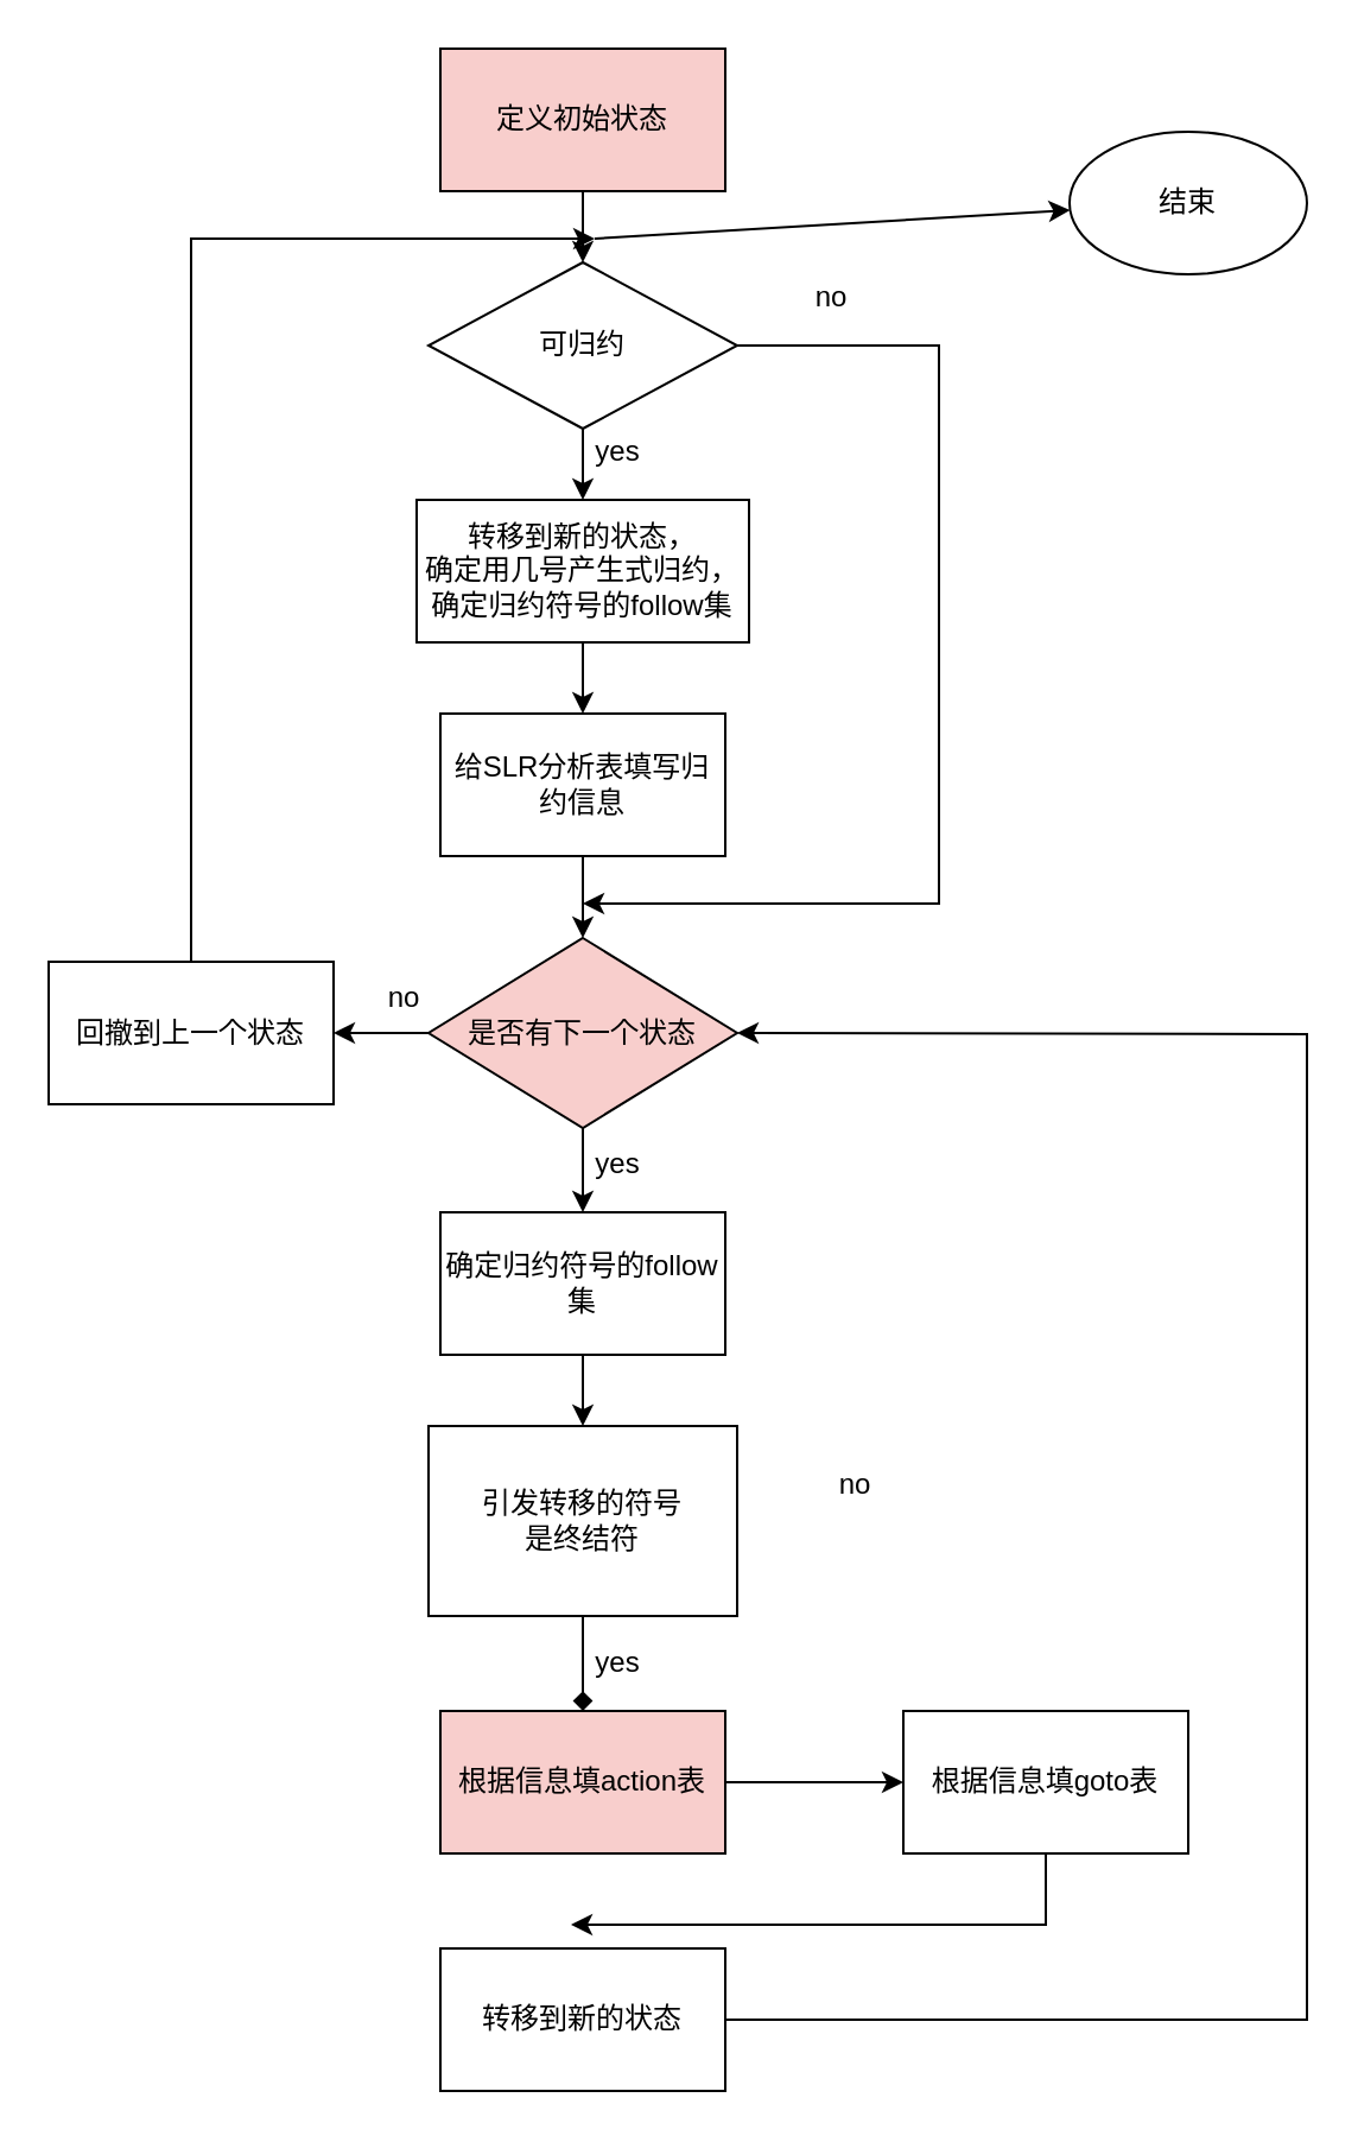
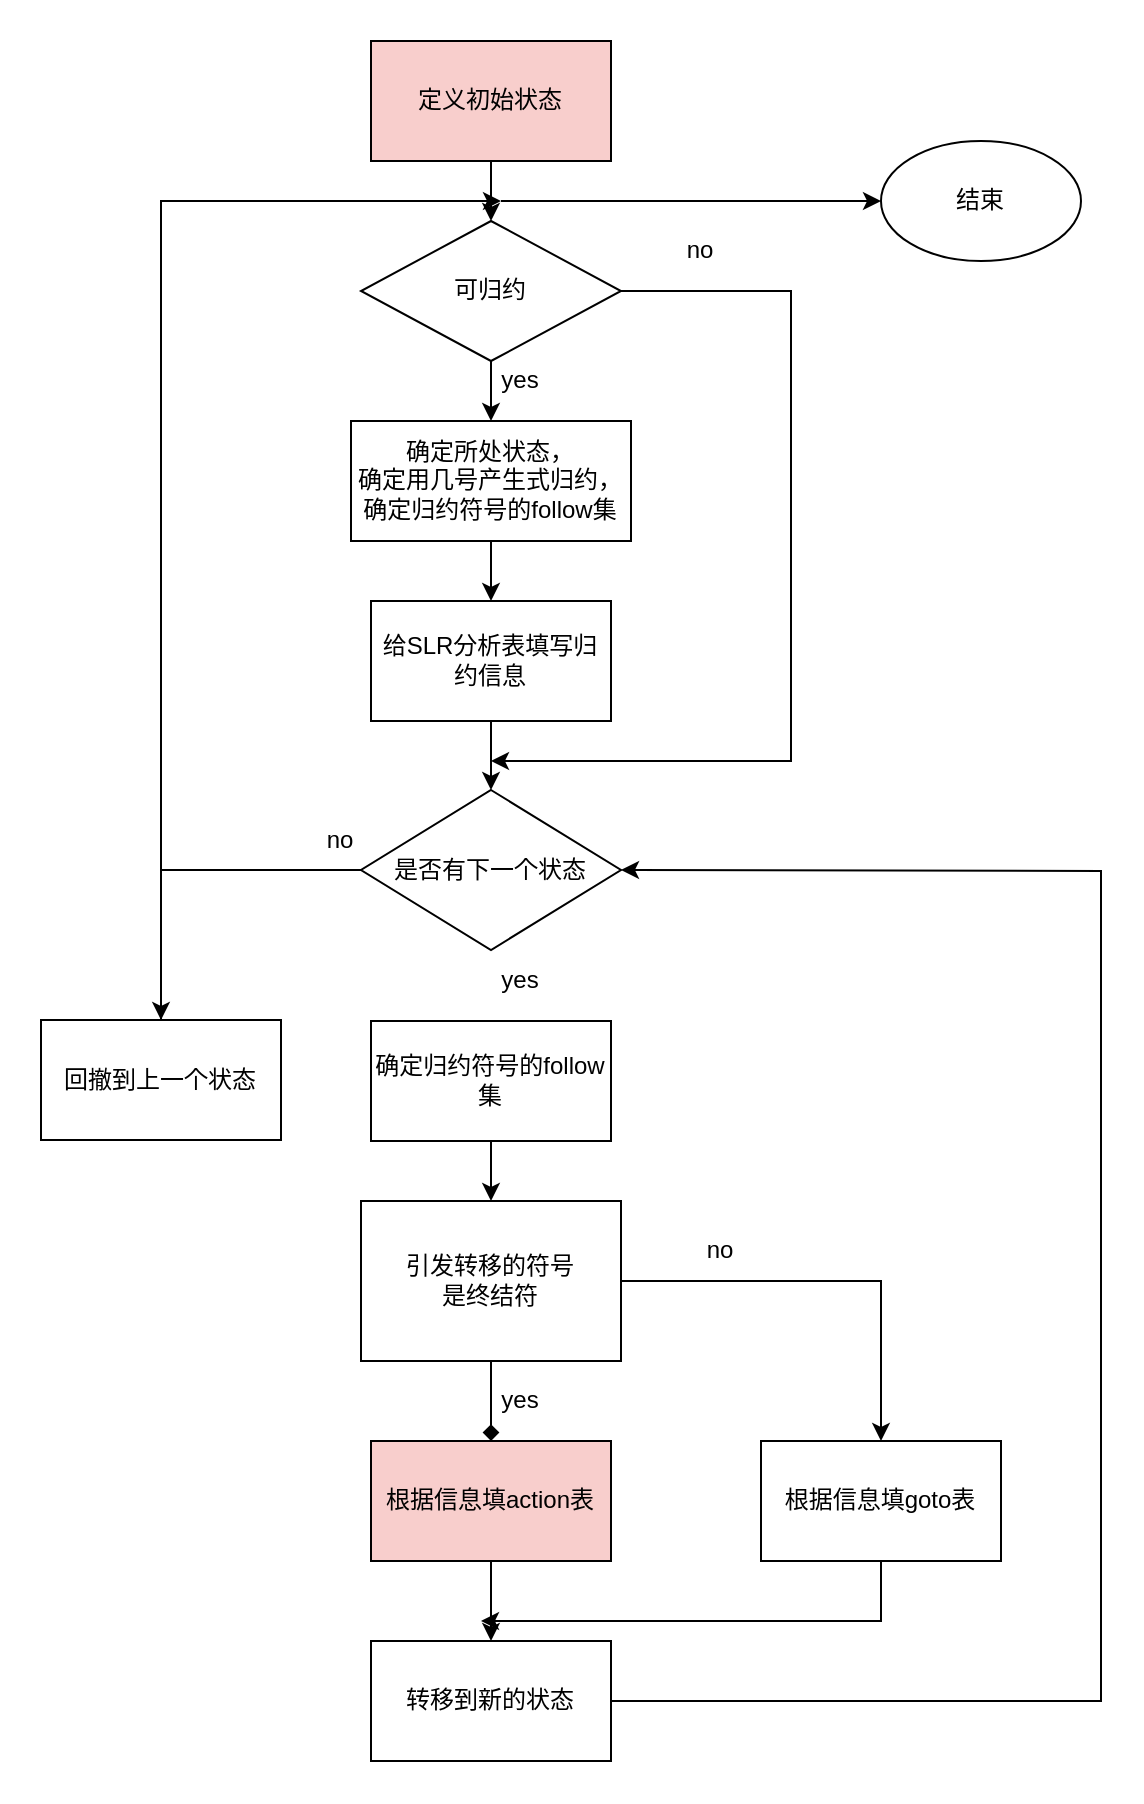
  <mxCell id="0" />
  <mxCell id="1" parent="0" />
  <mxCell id="2" value="" style="edgeStyle=orthogonalEdgeStyle;rounded=0;orthogonalLoop=1;jettySize=auto;html=1;" edge="1" parent="1" source="3" target="6"><mxGeometry relative="1" as="geometry" /></mxCell>
  <mxCell id="3" value="定义初始状态" style="whiteSpace=wrap;html=1;fillColor=#f8cecc;" vertex="1" parent="1"><mxGeometry x="185" y="20" width="120" height="60" as="geometry" /></mxCell>
  <mxCell id="4" value="" style="edgeStyle=orthogonalEdgeStyle;rounded=0;orthogonalLoop=1;jettySize=auto;html=1;" edge="1" parent="1" source="6" target="8"><mxGeometry relative="1" as="geometry" /></mxCell>
  <mxCell id="5" value="" style="edgeStyle=orthogonalEdgeStyle;rounded=0;orthogonalLoop=1;jettySize=auto;html=1;" edge="1" parent="1" source="6"><mxGeometry relative="1" as="geometry"><mxPoint x="245" y="380" as="targetPoint" /><Array as="points"><mxPoint x="395" y="145" /></Array></mxGeometry></mxCell>
  <mxCell id="6" value="可归约" style="rhombus;whiteSpace=wrap;html=1;" vertex="1" parent="1"><mxGeometry x="180" y="110" width="130" height="70" as="geometry" /></mxCell>
  <mxCell id="7" value="" style="edgeStyle=orthogonalEdgeStyle;rounded=0;orthogonalLoop=1;jettySize=auto;html=1;" edge="1" parent="1" source="8" target="11"><mxGeometry relative="1" as="geometry" /></mxCell>
- <mxCell id="8" value="转移到新的状态，&lt;br&gt;确定用几号产生式归约，&lt;br&gt;确定归约符号的follow集" style="whiteSpace=wrap;html=1;" vertex="1" parent="1"><mxGeometry x="175" y="210" width="140" height="60" as="geometry" /></mxCell>
+ <mxCell id="8" value="确定所处状态，&lt;br&gt;确定用几号产生式归约，&lt;br&gt;确定归约符号的follow集" style="whiteSpace=wrap;html=1;" vertex="1" parent="1"><mxGeometry x="175" y="210" width="140" height="60" as="geometry" /></mxCell>
  <mxCell id="9" value="yes" style="text;html=1;strokeColor=none;fillColor=none;align=center;verticalAlign=middle;whiteSpace=wrap;rounded=0;" vertex="1" parent="1"><mxGeometry x="230" y="170" width="60" height="40" as="geometry" /></mxCell>
  <mxCell id="10" value="" style="edgeStyle=orthogonalEdgeStyle;rounded=0;orthogonalLoop=1;jettySize=auto;html=1;" edge="1" parent="1" source="11" target="14"><mxGeometry relative="1" as="geometry" /></mxCell>
  <mxCell id="11" value="给SLR分析表填写归约信息" style="whiteSpace=wrap;html=1;" vertex="1" parent="1"><mxGeometry x="185" y="300" width="120" height="60" as="geometry" /></mxCell>
- <mxCell id="12" value="" style="edgeStyle=orthogonalEdgeStyle;rounded=0;orthogonalLoop=1;jettySize=auto;html=1;" edge="1" parent="1" source="14" target="17"><mxGeometry relative="1" as="geometry" /></mxCell>
  <mxCell id="13" value="" style="edgeStyle=orthogonalEdgeStyle;rounded=0;orthogonalLoop=1;jettySize=auto;html=1;" edge="1" parent="1" source="14" target="19"><mxGeometry relative="1" as="geometry" /></mxCell>
- <mxCell id="14" value="是否有下一个状态" style="rhombus;whiteSpace=wrap;html=1;fillColor=#f8cecc;" vertex="1" parent="1"><mxGeometry x="180" y="394.5" width="130" height="80" as="geometry" /></mxCell>
+ <mxCell id="14" value="是否有下一个状态" style="rhombus;whiteSpace=wrap;html=1;" vertex="1" parent="1"><mxGeometry x="180" y="394.5" width="130" height="80" as="geometry" /></mxCell>
  <mxCell id="15" value="no" style="text;html=1;strokeColor=none;fillColor=none;align=center;verticalAlign=middle;whiteSpace=wrap;rounded=0;" vertex="1" parent="1"><mxGeometry x="320" y="110" width="60" height="30" as="geometry" /></mxCell>
  <mxCell id="16" value="" style="edgeStyle=orthogonalEdgeStyle;rounded=0;orthogonalLoop=1;jettySize=auto;html=1;" edge="1" parent="1" source="17" target="24"><mxGeometry relative="1" as="geometry" /></mxCell>
  <mxCell id="17" value="确定归约符号的follow集" style="whiteSpace=wrap;html=1;" vertex="1" parent="1"><mxGeometry x="185" y="510" width="120" height="60" as="geometry" /></mxCell>
  <mxCell id="18" value="yes" style="text;html=1;strokeColor=none;fillColor=none;align=center;verticalAlign=middle;whiteSpace=wrap;rounded=0;" vertex="1" parent="1"><mxGeometry x="230" y="470" width="60" height="40" as="geometry" /></mxCell>
- <mxCell id="19" value="回撤到上一个状态" style="whiteSpace=wrap;html=1;" vertex="1" parent="1"><mxGeometry x="20" y="404.5" width="120" height="60" as="geometry" /></mxCell>
+ <mxCell id="19" value="回撤到上一个状态" style="whiteSpace=wrap;html=1;" vertex="1" parent="1"><mxGeometry x="20" y="509.5" width="120" height="60" as="geometry" /></mxCell>
  <mxCell id="20" value="no" style="text;html=1;strokeColor=none;fillColor=none;align=center;verticalAlign=middle;whiteSpace=wrap;rounded=0;" vertex="1" parent="1"><mxGeometry x="140" y="404.5" width="60" height="30" as="geometry" /></mxCell>
  <mxCell id="21" value="" style="endArrow=classic;html=1;rounded=0;exitX=0.5;exitY=0;exitDx=0;exitDy=0;" edge="1" parent="1" source="19"><mxGeometry width="50" height="50" relative="1" as="geometry"><mxPoint x="80" y="400" as="sourcePoint" /><mxPoint x="250" y="100" as="targetPoint" /><Array as="points"><mxPoint x="80" y="100" /></Array></mxGeometry></mxCell>
  <mxCell id="22" value="" style="edgeStyle=orthogonalEdgeStyle;rounded=0;orthogonalLoop=1;jettySize=auto;html=1;endArrow=diamond;" edge="1" parent="1" source="24" target="26"><mxGeometry relative="1" as="geometry" /></mxCell>
+ <mxCell id="23" value="" style="edgeStyle=orthogonalEdgeStyle;rounded=0;orthogonalLoop=1;jettySize=auto;html=1;" edge="1" parent="1" source="24" target="28"><mxGeometry relative="1" as="geometry" /></mxCell>
  <mxCell id="24" value="引发转移的符号&lt;br&gt;是终结符" style="whiteSpace=wrap;html=1;rounded=0;" vertex="1" parent="1"><mxGeometry x="180" y="600" width="130" height="80" as="geometry" /></mxCell>
- <mxCell id="25" value="" style="edgeStyle=orthogonalEdgeStyle;rounded=0;orthogonalLoop=1;jettySize=auto;html=1;" edge="1" parent="1" source="26" target="28"><mxGeometry relative="1" as="geometry" /></mxCell>
+ <mxCell id="25" value="" style="edgeStyle=orthogonalEdgeStyle;rounded=0;orthogonalLoop=1;jettySize=auto;html=1;" edge="1" parent="1" source="26" target="30"><mxGeometry relative="1" as="geometry" /></mxCell>
  <mxCell id="26" value="根据信息填action表" style="whiteSpace=wrap;html=1;fillColor=#f8cecc;" vertex="1" parent="1"><mxGeometry x="185" y="720" width="120" height="60" as="geometry" /></mxCell>
  <mxCell id="27" value="yes" style="text;html=1;strokeColor=none;fillColor=none;align=center;verticalAlign=middle;whiteSpace=wrap;rounded=0;" vertex="1" parent="1"><mxGeometry x="230" y="680" width="60" height="40" as="geometry" /></mxCell>
  <mxCell id="28" value="根据信息填goto表" style="whiteSpace=wrap;html=1;" vertex="1" parent="1"><mxGeometry x="380" y="720" width="120" height="60" as="geometry" /></mxCell>
  <mxCell id="29" value="no" style="text;html=1;strokeColor=none;fillColor=none;align=center;verticalAlign=middle;whiteSpace=wrap;rounded=0;" vertex="1" parent="1"><mxGeometry x="330" y="610" width="60" height="30" as="geometry" /></mxCell>
  <mxCell id="30" value="转移到新的状态" style="whiteSpace=wrap;html=1;" vertex="1" parent="1"><mxGeometry x="185" y="820" width="120" height="60" as="geometry" /></mxCell>
  <mxCell id="31" value="" style="endArrow=classic;html=1;rounded=0;exitX=0.5;exitY=1;exitDx=0;exitDy=0;" edge="1" parent="1" source="28"><mxGeometry width="50" height="50" relative="1" as="geometry"><mxPoint x="100" y="740" as="sourcePoint" /><mxPoint x="240" y="810" as="targetPoint" /><Array as="points"><mxPoint x="440" y="810" /></Array></mxGeometry></mxCell>
  <mxCell id="32" value="" style="endArrow=classic;html=1;rounded=0;exitX=1;exitY=0.5;exitDx=0;exitDy=0;entryX=1;entryY=0.5;entryDx=0;entryDy=0;" edge="1" parent="1" source="30" target="14"><mxGeometry width="50" height="50" relative="1" as="geometry"><mxPoint x="180" y="850" as="sourcePoint" /><mxPoint x="550" y="380" as="targetPoint" /><Array as="points"><mxPoint x="550" y="850" /><mxPoint x="550" y="435" /></Array></mxGeometry></mxCell>
  <mxCell id="33" value="" style="endArrow=classic;html=1;rounded=0;" edge="1" parent="1" target="34"><mxGeometry width="50" height="50" relative="1" as="geometry"><mxPoint x="250" y="100" as="sourcePoint" /><mxPoint x="500" y="100" as="targetPoint" /></mxGeometry></mxCell>
- <mxCell id="34" value="结束" style="ellipse;whiteSpace=wrap;html=1;" vertex="1" parent="1"><mxGeometry x="450" y="55" width="100" height="60" as="geometry" /></mxCell>
+ <mxCell id="34" value="结束" style="ellipse;whiteSpace=wrap;html=1;" vertex="1" parent="1"><mxGeometry x="440" y="70" width="100" height="60" as="geometry" /></mxCell>
